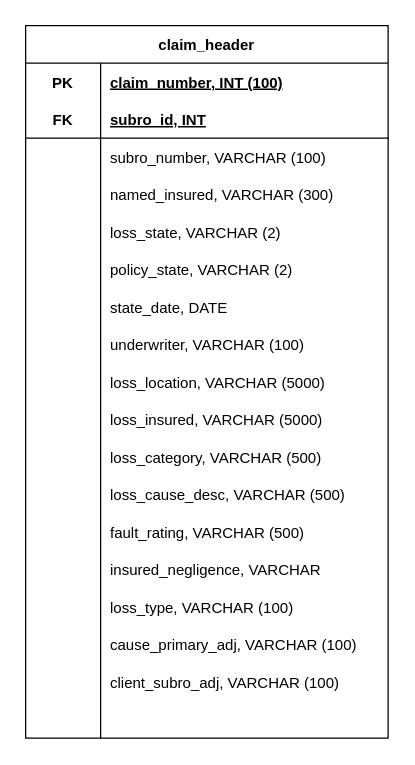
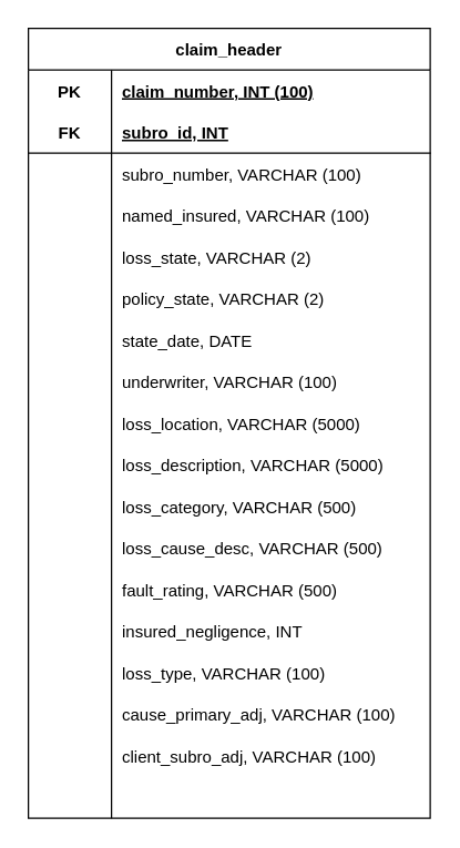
  <mxCell id="0" />
  <mxCell id="1" parent="0" />
  <mxCell id="2" value="claim_header" style="shape=table;startSize=30;container=1;collapsible=1;childLayout=tableLayout;fixedRows=1;rowLines=0;fontStyle=1;align=center;resizeLast=1;" vertex="1" parent="1"><mxGeometry x="20" y="20" width="290" height="570" as="geometry"><mxRectangle x="70" y="100" width="120" height="30" as="alternateBounds" /></mxGeometry></mxCell>
  <mxCell id="3" value="" style="shape=tableRow;horizontal=0;startSize=0;swimlaneHead=0;swimlaneBody=0;fillColor=none;collapsible=0;dropTarget=0;points=[[0,0.5],[1,0.5]];portConstraint=eastwest;top=0;left=0;right=0;bottom=0;" vertex="1" parent="2"><mxGeometry y="30" width="290" height="30" as="geometry" /></mxCell>
  <mxCell id="4" value="PK" style="shape=partialRectangle;connectable=0;fillColor=none;top=0;left=0;bottom=0;right=0;fontStyle=1;overflow=hidden;" vertex="1" parent="3"><mxGeometry width="60" height="30" as="geometry"><mxRectangle width="60" height="30" as="alternateBounds" /></mxGeometry></mxCell>
  <mxCell id="5" value="claim_number, INT (100)" style="shape=partialRectangle;connectable=0;fillColor=none;top=0;left=0;bottom=0;right=0;align=left;spacingLeft=6;fontStyle=5;overflow=hidden;" vertex="1" parent="3"><mxGeometry x="60" width="230" height="30" as="geometry"><mxRectangle width="230" height="30" as="alternateBounds" /></mxGeometry></mxCell>
  <mxCell id="6" value="" style="shape=tableRow;horizontal=0;startSize=0;swimlaneHead=0;swimlaneBody=0;fillColor=none;collapsible=0;dropTarget=0;points=[[0,0.5],[1,0.5]];portConstraint=eastwest;top=0;left=0;right=0;bottom=1;" vertex="1" parent="2"><mxGeometry y="60" width="290" height="30" as="geometry" /></mxCell>
  <mxCell id="7" value="FK" style="shape=partialRectangle;connectable=0;fillColor=none;top=0;left=0;bottom=0;right=0;fontStyle=1;overflow=hidden;" vertex="1" parent="6"><mxGeometry width="60" height="30" as="geometry"><mxRectangle width="60" height="30" as="alternateBounds" /></mxGeometry></mxCell>
  <mxCell id="8" value="subro_id, INT" style="shape=partialRectangle;connectable=0;fillColor=none;top=0;left=0;bottom=0;right=0;align=left;spacingLeft=6;fontStyle=5;overflow=hidden;" vertex="1" parent="6"><mxGeometry x="60" width="230" height="30" as="geometry"><mxRectangle width="230" height="30" as="alternateBounds" /></mxGeometry></mxCell>
  <mxCell id="9" value="" style="shape=tableRow;horizontal=0;startSize=0;swimlaneHead=0;swimlaneBody=0;fillColor=none;collapsible=0;dropTarget=0;points=[[0,0.5],[1,0.5]];portConstraint=eastwest;top=0;left=0;right=0;bottom=0;" vertex="1" parent="2"><mxGeometry y="90" width="290" height="30" as="geometry" /></mxCell>
  <mxCell id="10" value="" style="shape=partialRectangle;connectable=0;fillColor=none;top=0;left=0;bottom=0;right=0;editable=1;overflow=hidden;" vertex="1" parent="9"><mxGeometry width="60" height="30" as="geometry"><mxRectangle width="60" height="30" as="alternateBounds" /></mxGeometry></mxCell>
  <mxCell id="11" value="subro_number, VARCHAR (100)" style="shape=partialRectangle;connectable=0;fillColor=none;top=0;left=0;bottom=0;right=0;align=left;spacingLeft=6;overflow=hidden;" vertex="1" parent="9"><mxGeometry x="60" width="230" height="30" as="geometry"><mxRectangle width="230" height="30" as="alternateBounds" /></mxGeometry></mxCell>
  <mxCell id="12" value="" style="shape=tableRow;horizontal=0;startSize=0;swimlaneHead=0;swimlaneBody=0;fillColor=none;collapsible=0;dropTarget=0;points=[[0,0.5],[1,0.5]];portConstraint=eastwest;top=0;left=0;right=0;bottom=0;" vertex="1" parent="2"><mxGeometry y="120" width="290" height="30" as="geometry" /></mxCell>
  <mxCell id="13" value="" style="shape=partialRectangle;connectable=0;fillColor=none;top=0;left=0;bottom=0;right=0;editable=1;overflow=hidden;" vertex="1" parent="12"><mxGeometry width="60" height="30" as="geometry"><mxRectangle width="60" height="30" as="alternateBounds" /></mxGeometry></mxCell>
- <mxCell id="14" value="named_insured, VARCHAR (300)" style="shape=partialRectangle;connectable=0;fillColor=none;top=0;left=0;bottom=0;right=0;align=left;spacingLeft=6;overflow=hidden;" vertex="1" parent="12"><mxGeometry x="60" width="230" height="30" as="geometry"><mxRectangle width="230" height="30" as="alternateBounds" /></mxGeometry></mxCell>
+ <mxCell id="14" value="named_insured, VARCHAR (100)" style="shape=partialRectangle;connectable=0;fillColor=none;top=0;left=0;bottom=0;right=0;align=left;spacingLeft=6;overflow=hidden;" vertex="1" parent="12"><mxGeometry x="60" width="230" height="30" as="geometry"><mxRectangle width="230" height="30" as="alternateBounds" /></mxGeometry></mxCell>
  <mxCell id="15" value="" style="shape=tableRow;horizontal=0;startSize=0;swimlaneHead=0;swimlaneBody=0;fillColor=none;collapsible=0;dropTarget=0;points=[[0,0.5],[1,0.5]];portConstraint=eastwest;top=0;left=0;right=0;bottom=0;" vertex="1" parent="2"><mxGeometry y="150" width="290" height="30" as="geometry" /></mxCell>
  <mxCell id="16" value="" style="shape=partialRectangle;connectable=0;fillColor=none;top=0;left=0;bottom=0;right=0;editable=1;overflow=hidden;" vertex="1" parent="15"><mxGeometry width="60" height="30" as="geometry"><mxRectangle width="60" height="30" as="alternateBounds" /></mxGeometry></mxCell>
  <mxCell id="17" value="loss_state, VARCHAR (2)" style="shape=partialRectangle;connectable=0;fillColor=none;top=0;left=0;bottom=0;right=0;align=left;spacingLeft=6;overflow=hidden;" vertex="1" parent="15"><mxGeometry x="60" width="230" height="30" as="geometry"><mxRectangle width="230" height="30" as="alternateBounds" /></mxGeometry></mxCell>
  <mxCell id="18" value="" style="shape=tableRow;horizontal=0;startSize=0;swimlaneHead=0;swimlaneBody=0;fillColor=none;collapsible=0;dropTarget=0;points=[[0,0.5],[1,0.5]];portConstraint=eastwest;top=0;left=0;right=0;bottom=0;" vertex="1" parent="2"><mxGeometry y="180" width="290" height="30" as="geometry" /></mxCell>
  <mxCell id="19" value="" style="shape=partialRectangle;connectable=0;fillColor=none;top=0;left=0;bottom=0;right=0;editable=1;overflow=hidden;" vertex="1" parent="18"><mxGeometry width="60" height="30" as="geometry"><mxRectangle width="60" height="30" as="alternateBounds" /></mxGeometry></mxCell>
  <mxCell id="20" value="policy_state, VARCHAR (2)" style="shape=partialRectangle;connectable=0;fillColor=none;top=0;left=0;bottom=0;right=0;align=left;spacingLeft=6;overflow=hidden;" vertex="1" parent="18"><mxGeometry x="60" width="230" height="30" as="geometry"><mxRectangle width="230" height="30" as="alternateBounds" /></mxGeometry></mxCell>
  <mxCell id="21" value="" style="shape=tableRow;horizontal=0;startSize=0;swimlaneHead=0;swimlaneBody=0;fillColor=none;collapsible=0;dropTarget=0;points=[[0,0.5],[1,0.5]];portConstraint=eastwest;top=0;left=0;right=0;bottom=0;" vertex="1" parent="2"><mxGeometry y="210" width="290" height="30" as="geometry" /></mxCell>
  <mxCell id="22" value="" style="shape=partialRectangle;connectable=0;fillColor=none;top=0;left=0;bottom=0;right=0;editable=1;overflow=hidden;" vertex="1" parent="21"><mxGeometry width="60" height="30" as="geometry"><mxRectangle width="60" height="30" as="alternateBounds" /></mxGeometry></mxCell>
  <mxCell id="23" value="state_date, DATE" style="shape=partialRectangle;connectable=0;fillColor=none;top=0;left=0;bottom=0;right=0;align=left;spacingLeft=6;overflow=hidden;" vertex="1" parent="21"><mxGeometry x="60" width="230" height="30" as="geometry"><mxRectangle width="230" height="30" as="alternateBounds" /></mxGeometry></mxCell>
  <mxCell id="24" value="" style="shape=tableRow;horizontal=0;startSize=0;swimlaneHead=0;swimlaneBody=0;fillColor=none;collapsible=0;dropTarget=0;points=[[0,0.5],[1,0.5]];portConstraint=eastwest;top=0;left=0;right=0;bottom=0;" vertex="1" parent="2"><mxGeometry y="240" width="290" height="30" as="geometry" /></mxCell>
  <mxCell id="25" value="" style="shape=partialRectangle;connectable=0;fillColor=none;top=0;left=0;bottom=0;right=0;editable=1;overflow=hidden;" vertex="1" parent="24"><mxGeometry width="60" height="30" as="geometry"><mxRectangle width="60" height="30" as="alternateBounds" /></mxGeometry></mxCell>
  <mxCell id="26" value="underwriter, VARCHAR (100)" style="shape=partialRectangle;connectable=0;fillColor=none;top=0;left=0;bottom=0;right=0;align=left;spacingLeft=6;overflow=hidden;" vertex="1" parent="24"><mxGeometry x="60" width="230" height="30" as="geometry"><mxRectangle width="230" height="30" as="alternateBounds" /></mxGeometry></mxCell>
  <mxCell id="27" value="" style="shape=tableRow;horizontal=0;startSize=0;swimlaneHead=0;swimlaneBody=0;fillColor=none;collapsible=0;dropTarget=0;points=[[0,0.5],[1,0.5]];portConstraint=eastwest;top=0;left=0;right=0;bottom=0;" vertex="1" parent="2"><mxGeometry y="270" width="290" height="30" as="geometry" /></mxCell>
  <mxCell id="28" value="" style="shape=partialRectangle;connectable=0;fillColor=none;top=0;left=0;bottom=0;right=0;editable=1;overflow=hidden;" vertex="1" parent="27"><mxGeometry width="60" height="30" as="geometry"><mxRectangle width="60" height="30" as="alternateBounds" /></mxGeometry></mxCell>
  <mxCell id="29" value="loss_location, VARCHAR (5000)" style="shape=partialRectangle;connectable=0;fillColor=none;top=0;left=0;bottom=0;right=0;align=left;spacingLeft=6;overflow=hidden;" vertex="1" parent="27"><mxGeometry x="60" width="230" height="30" as="geometry"><mxRectangle width="230" height="30" as="alternateBounds" /></mxGeometry></mxCell>
  <mxCell id="30" value="" style="shape=tableRow;horizontal=0;startSize=0;swimlaneHead=0;swimlaneBody=0;fillColor=none;collapsible=0;dropTarget=0;points=[[0,0.5],[1,0.5]];portConstraint=eastwest;top=0;left=0;right=0;bottom=0;" vertex="1" parent="2"><mxGeometry y="300" width="290" height="30" as="geometry" /></mxCell>
  <mxCell id="31" value="" style="shape=partialRectangle;connectable=0;fillColor=none;top=0;left=0;bottom=0;right=0;editable=1;overflow=hidden;" vertex="1" parent="30"><mxGeometry width="60" height="30" as="geometry"><mxRectangle width="60" height="30" as="alternateBounds" /></mxGeometry></mxCell>
- <mxCell id="32" value="loss_insured, VARCHAR (5000)" style="shape=partialRectangle;connectable=0;fillColor=none;top=0;left=0;bottom=0;right=0;align=left;spacingLeft=6;overflow=hidden;" vertex="1" parent="30"><mxGeometry x="60" width="230" height="30" as="geometry"><mxRectangle width="230" height="30" as="alternateBounds" /></mxGeometry></mxCell>
+ <mxCell id="32" value="loss_description, VARCHAR (5000)" style="shape=partialRectangle;connectable=0;fillColor=none;top=0;left=0;bottom=0;right=0;align=left;spacingLeft=6;overflow=hidden;" vertex="1" parent="30"><mxGeometry x="60" width="230" height="30" as="geometry"><mxRectangle width="230" height="30" as="alternateBounds" /></mxGeometry></mxCell>
  <mxCell id="33" value="" style="shape=tableRow;horizontal=0;startSize=0;swimlaneHead=0;swimlaneBody=0;fillColor=none;collapsible=0;dropTarget=0;points=[[0,0.5],[1,0.5]];portConstraint=eastwest;top=0;left=0;right=0;bottom=0;" vertex="1" parent="2"><mxGeometry y="330" width="290" height="30" as="geometry" /></mxCell>
  <mxCell id="34" value="" style="shape=partialRectangle;connectable=0;fillColor=none;top=0;left=0;bottom=0;right=0;editable=1;overflow=hidden;" vertex="1" parent="33"><mxGeometry width="60" height="30" as="geometry"><mxRectangle width="60" height="30" as="alternateBounds" /></mxGeometry></mxCell>
  <mxCell id="35" value="loss_category, VARCHAR (500)" style="shape=partialRectangle;connectable=0;fillColor=none;top=0;left=0;bottom=0;right=0;align=left;spacingLeft=6;overflow=hidden;" vertex="1" parent="33"><mxGeometry x="60" width="230" height="30" as="geometry"><mxRectangle width="230" height="30" as="alternateBounds" /></mxGeometry></mxCell>
  <mxCell id="36" value="" style="shape=tableRow;horizontal=0;startSize=0;swimlaneHead=0;swimlaneBody=0;fillColor=none;collapsible=0;dropTarget=0;points=[[0,0.5],[1,0.5]];portConstraint=eastwest;top=0;left=0;right=0;bottom=0;" vertex="1" parent="2"><mxGeometry y="360" width="290" height="30" as="geometry" /></mxCell>
  <mxCell id="37" value="" style="shape=partialRectangle;connectable=0;fillColor=none;top=0;left=0;bottom=0;right=0;editable=1;overflow=hidden;" vertex="1" parent="36"><mxGeometry width="60" height="30" as="geometry"><mxRectangle width="60" height="30" as="alternateBounds" /></mxGeometry></mxCell>
  <mxCell id="38" value="loss_cause_desc, VARCHAR (500)" style="shape=partialRectangle;connectable=0;fillColor=none;top=0;left=0;bottom=0;right=0;align=left;spacingLeft=6;overflow=hidden;" vertex="1" parent="36"><mxGeometry x="60" width="230" height="30" as="geometry"><mxRectangle width="230" height="30" as="alternateBounds" /></mxGeometry></mxCell>
  <mxCell id="39" value="" style="shape=tableRow;horizontal=0;startSize=0;swimlaneHead=0;swimlaneBody=0;fillColor=none;collapsible=0;dropTarget=0;points=[[0,0.5],[1,0.5]];portConstraint=eastwest;top=0;left=0;right=0;bottom=0;" vertex="1" parent="2"><mxGeometry y="390" width="290" height="30" as="geometry" /></mxCell>
  <mxCell id="40" value="" style="shape=partialRectangle;connectable=0;fillColor=none;top=0;left=0;bottom=0;right=0;editable=1;overflow=hidden;" vertex="1" parent="39"><mxGeometry width="60" height="30" as="geometry"><mxRectangle width="60" height="30" as="alternateBounds" /></mxGeometry></mxCell>
  <mxCell id="41" value="fault_rating, VARCHAR (500)" style="shape=partialRectangle;connectable=0;fillColor=none;top=0;left=0;bottom=0;right=0;align=left;spacingLeft=6;overflow=hidden;" vertex="1" parent="39"><mxGeometry x="60" width="230" height="30" as="geometry"><mxRectangle width="230" height="30" as="alternateBounds" /></mxGeometry></mxCell>
  <mxCell id="42" value="" style="shape=tableRow;horizontal=0;startSize=0;swimlaneHead=0;swimlaneBody=0;fillColor=none;collapsible=0;dropTarget=0;points=[[0,0.5],[1,0.5]];portConstraint=eastwest;top=0;left=0;right=0;bottom=0;" vertex="1" parent="2"><mxGeometry y="420" width="290" height="30" as="geometry" /></mxCell>
  <mxCell id="43" value="" style="shape=partialRectangle;connectable=0;fillColor=none;top=0;left=0;bottom=0;right=0;editable=1;overflow=hidden;" vertex="1" parent="42"><mxGeometry width="60" height="30" as="geometry"><mxRectangle width="60" height="30" as="alternateBounds" /></mxGeometry></mxCell>
- <mxCell id="44" value="insured_negligence, VARCHAR" style="shape=partialRectangle;connectable=0;fillColor=none;top=0;left=0;bottom=0;right=0;align=left;spacingLeft=6;overflow=hidden;" vertex="1" parent="42"><mxGeometry x="60" width="230" height="30" as="geometry"><mxRectangle width="230" height="30" as="alternateBounds" /></mxGeometry></mxCell>
+ <mxCell id="44" value="insured_negligence, INT" style="shape=partialRectangle;connectable=0;fillColor=none;top=0;left=0;bottom=0;right=0;align=left;spacingLeft=6;overflow=hidden;" vertex="1" parent="42"><mxGeometry x="60" width="230" height="30" as="geometry"><mxRectangle width="230" height="30" as="alternateBounds" /></mxGeometry></mxCell>
  <mxCell id="45" value="" style="shape=tableRow;horizontal=0;startSize=0;swimlaneHead=0;swimlaneBody=0;fillColor=none;collapsible=0;dropTarget=0;points=[[0,0.5],[1,0.5]];portConstraint=eastwest;top=0;left=0;right=0;bottom=0;" vertex="1" parent="2"><mxGeometry y="450" width="290" height="30" as="geometry" /></mxCell>
  <mxCell id="46" value="" style="shape=partialRectangle;connectable=0;fillColor=none;top=0;left=0;bottom=0;right=0;editable=1;overflow=hidden;" vertex="1" parent="45"><mxGeometry width="60" height="30" as="geometry"><mxRectangle width="60" height="30" as="alternateBounds" /></mxGeometry></mxCell>
  <mxCell id="47" value="loss_type, VARCHAR (100)" style="shape=partialRectangle;connectable=0;fillColor=none;top=0;left=0;bottom=0;right=0;align=left;spacingLeft=6;overflow=hidden;" vertex="1" parent="45"><mxGeometry x="60" width="230" height="30" as="geometry"><mxRectangle width="230" height="30" as="alternateBounds" /></mxGeometry></mxCell>
  <mxCell id="48" value="" style="shape=tableRow;horizontal=0;startSize=0;swimlaneHead=0;swimlaneBody=0;fillColor=none;collapsible=0;dropTarget=0;points=[[0,0.5],[1,0.5]];portConstraint=eastwest;top=0;left=0;right=0;bottom=0;" vertex="1" parent="2"><mxGeometry y="480" width="290" height="30" as="geometry" /></mxCell>
  <mxCell id="49" value="" style="shape=partialRectangle;connectable=0;fillColor=none;top=0;left=0;bottom=0;right=0;editable=1;overflow=hidden;" vertex="1" parent="48"><mxGeometry width="60" height="30" as="geometry"><mxRectangle width="60" height="30" as="alternateBounds" /></mxGeometry></mxCell>
  <mxCell id="50" value="cause_primary_adj, VARCHAR (100)" style="shape=partialRectangle;connectable=0;fillColor=none;top=0;left=0;bottom=0;right=0;align=left;spacingLeft=6;overflow=hidden;" vertex="1" parent="48"><mxGeometry x="60" width="230" height="30" as="geometry"><mxRectangle width="230" height="30" as="alternateBounds" /></mxGeometry></mxCell>
  <mxCell id="51" value="" style="shape=tableRow;horizontal=0;startSize=0;swimlaneHead=0;swimlaneBody=0;fillColor=none;collapsible=0;dropTarget=0;points=[[0,0.5],[1,0.5]];portConstraint=eastwest;top=0;left=0;right=0;bottom=0;" vertex="1" parent="2"><mxGeometry y="510" width="290" height="30" as="geometry" /></mxCell>
  <mxCell id="52" value="" style="shape=partialRectangle;connectable=0;fillColor=none;top=0;left=0;bottom=0;right=0;editable=1;overflow=hidden;" vertex="1" parent="51"><mxGeometry width="60" height="30" as="geometry"><mxRectangle width="60" height="30" as="alternateBounds" /></mxGeometry></mxCell>
  <mxCell id="53" value="client_subro_adj, VARCHAR (100)" style="shape=partialRectangle;connectable=0;fillColor=none;top=0;left=0;bottom=0;right=0;align=left;spacingLeft=6;overflow=hidden;" vertex="1" parent="51"><mxGeometry x="60" width="230" height="30" as="geometry"><mxRectangle width="230" height="30" as="alternateBounds" /></mxGeometry></mxCell>
  <mxCell id="54" value="" style="shape=tableRow;horizontal=0;startSize=0;swimlaneHead=0;swimlaneBody=0;fillColor=none;collapsible=0;dropTarget=0;points=[[0,0.5],[1,0.5]];portConstraint=eastwest;top=0;left=0;right=0;bottom=0;" vertex="1" parent="2"><mxGeometry y="540" width="290" height="30" as="geometry" /></mxCell>
  <mxCell id="55" value="" style="shape=partialRectangle;connectable=0;fillColor=none;top=0;left=0;bottom=0;right=0;editable=1;overflow=hidden;" vertex="1" parent="54"><mxGeometry width="60" height="30" as="geometry"><mxRectangle width="60" height="30" as="alternateBounds" /></mxGeometry></mxCell>
  <mxCell id="56" value="" style="shape=partialRectangle;connectable=0;fillColor=none;top=0;left=0;bottom=0;right=0;align=left;spacingLeft=6;overflow=hidden;" vertex="1" parent="54"><mxGeometry x="60" width="230" height="30" as="geometry"><mxRectangle width="230" height="30" as="alternateBounds" /></mxGeometry></mxCell>
